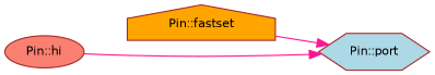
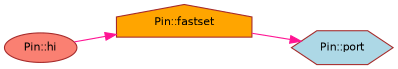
  digraph {
    rankdir=RL
    node [color=brown fontname=Helvetica fontsize=10 style=filled]
    edge [color=deeppink dir=back fontname=Helvetica fontsize=10 labelfontname=Helvetica labelfontsize=10 style=solid]
    n1 [fillcolor=lightblue fontcolor=black height=0.2 label="Pin::port" shape=hexagon width=0.4]
    n2 [fillcolor=orange height=0.2 label="Pin::fastset" shape=house width=0.4]
    n3 [fillcolor=salmon height=0.2 label="Pin::hi" shape=ellipse width=0.4]
    n1 -> n2
-   n1 -> n3
+   n2 -> n3
  }
